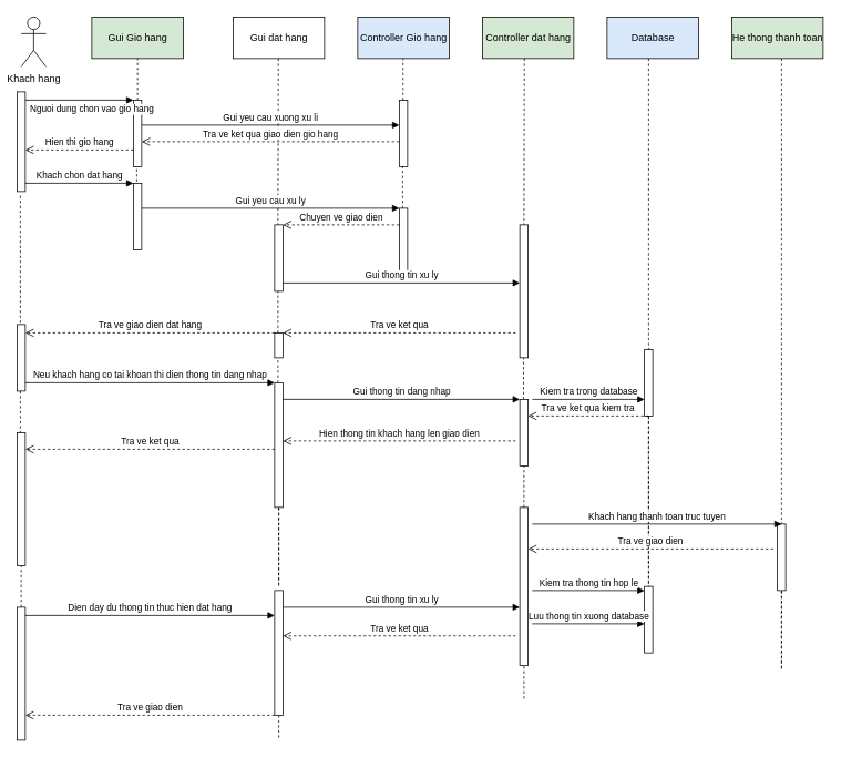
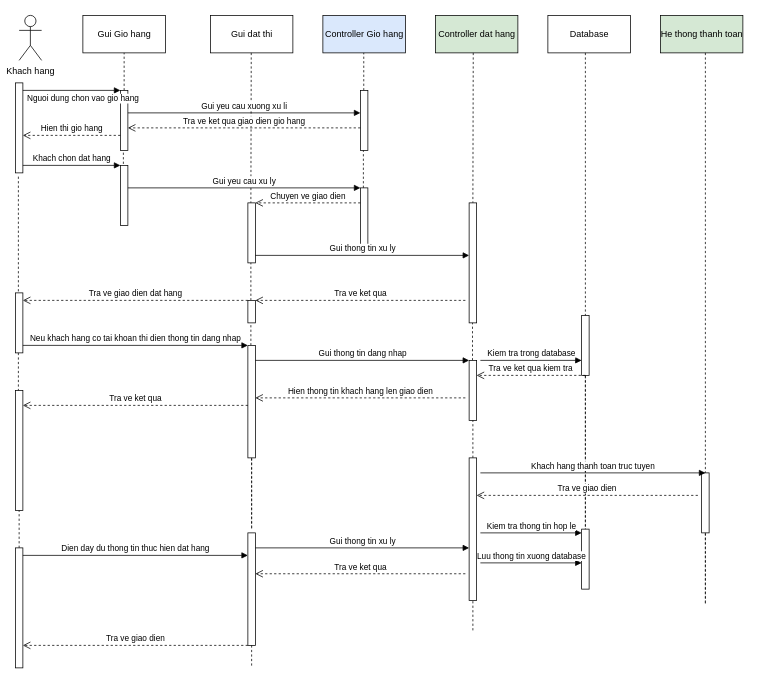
  <mxCell id="0" />
  <mxCell id="1" parent="0" />
  <mxCell id="2" value="Khach hang" style="shape=umlActor;verticalLabelPosition=bottom;labelBackgroundColor=#ffffff;verticalAlign=top;html=1;outlineConnect=0;" parent="1" vertex="1"><mxGeometry x="25" y="20" width="30" height="60" as="geometry" /></mxCell>
- <mxCell id="3" value="Gui Gio hang" style="html=1;fillColor=#d5e8d4;" parent="1" vertex="1"><mxGeometry x="110" y="20" width="110" height="50" as="geometry" /></mxCell>
- <mxCell id="4" value="Gui dat hang" style="html=1;" parent="1" vertex="1"><mxGeometry x="280" y="20" width="110" height="50" as="geometry" /></mxCell>
+ <mxCell id="3" value="Gui Gio hang" style="html=1;" parent="1" vertex="1"><mxGeometry x="110" y="20" width="110" height="50" as="geometry" /></mxCell>
+ <mxCell id="4" value="Gui dat thi" style="html=1;" parent="1" vertex="1"><mxGeometry x="280" y="20" width="110" height="50" as="geometry" /></mxCell>
  <mxCell id="5" value="Controller Gio hang" style="html=1;fillColor=#dae8fc;" parent="1" vertex="1"><mxGeometry x="430" y="20" width="110" height="50" as="geometry" /></mxCell>
  <mxCell id="6" value="Controller dat hang" style="html=1;fillColor=#d5e8d4;" parent="1" vertex="1"><mxGeometry x="580" y="20" width="110" height="50" as="geometry" /></mxCell>
- <mxCell id="7" value="Database" style="html=1;fillColor=#dae8fc;" parent="1" vertex="1"><mxGeometry x="730" y="20" width="110" height="50" as="geometry" /></mxCell>
+ <mxCell id="7" value="Database" style="html=1;" parent="1" vertex="1"><mxGeometry x="730" y="20" width="110" height="50" as="geometry" /></mxCell>
  <mxCell id="8" value="He thong thanh toan" style="html=1;fillColor=#d5e8d4;" parent="1" vertex="1"><mxGeometry x="880" y="20" width="110" height="50" as="geometry" /></mxCell>
  <mxCell id="9" value="" style="html=1;points=[];perimeter=orthogonalPerimeter;" parent="1" vertex="1"><mxGeometry x="20" y="110" width="10" height="120" as="geometry" /></mxCell>
  <mxCell id="10" value="" style="endArrow=none;dashed=1;html=1;" parent="1" edge="1"><mxGeometry width="50" height="50" relative="1" as="geometry"><mxPoint x="165" y="120" as="sourcePoint" /><mxPoint x="165" y="70" as="targetPoint" /></mxGeometry></mxCell>
  <mxCell id="11" value="" style="html=1;points=[];perimeter=orthogonalPerimeter;" parent="1" vertex="1"><mxGeometry x="160" y="120" width="10" height="80" as="geometry" /></mxCell>
  <mxCell id="12" value="" style="endArrow=none;dashed=1;html=1;" parent="1" edge="1"><mxGeometry width="50" height="50" relative="1" as="geometry"><mxPoint x="164" y="230" as="sourcePoint" /><mxPoint x="164" y="200" as="targetPoint" /></mxGeometry></mxCell>
  <mxCell id="13" value="" style="html=1;points=[];perimeter=orthogonalPerimeter;" parent="1" vertex="1"><mxGeometry x="160" y="220" width="10" height="80" as="geometry" /></mxCell>
  <mxCell id="14" value="" style="endArrow=none;dashed=1;html=1;" parent="1" target="15" edge="1"><mxGeometry width="50" height="50" relative="1" as="geometry"><mxPoint x="24" y="235" as="sourcePoint" /><mxPoint x="24" y="345" as="targetPoint" /><Array as="points"><mxPoint x="24" y="235" /></Array></mxGeometry></mxCell>
  <mxCell id="15" value="" style="html=1;points=[];perimeter=orthogonalPerimeter;" parent="1" vertex="1"><mxGeometry x="20" y="390" width="10" height="80" as="geometry" /></mxCell>
  <mxCell id="16" value="" style="endArrow=none;dashed=1;html=1;" parent="1" edge="1"><mxGeometry width="50" height="50" relative="1" as="geometry"><mxPoint x="24" y="470" as="sourcePoint" /><mxPoint x="24" y="530" as="targetPoint" /><Array as="points"><mxPoint x="24" y="470" /></Array></mxGeometry></mxCell>
  <mxCell id="17" value="" style="html=1;points=[];perimeter=orthogonalPerimeter;" parent="1" vertex="1"><mxGeometry x="20" y="520" width="10" height="160" as="geometry" /></mxCell>
  <mxCell id="18" value="" style="endArrow=none;dashed=1;html=1;" parent="1" edge="1"><mxGeometry width="50" height="50" relative="1" as="geometry"><mxPoint x="25" y="730" as="sourcePoint" /><mxPoint x="25" y="680" as="targetPoint" /></mxGeometry></mxCell>
  <mxCell id="19" value="" style="html=1;points=[];perimeter=orthogonalPerimeter;" parent="1" vertex="1"><mxGeometry x="20" y="730" width="10" height="160" as="geometry" /></mxCell>
  <mxCell id="20" value="" style="endArrow=none;dashed=1;html=1;" parent="1" edge="1"><mxGeometry width="50" height="50" relative="1" as="geometry"><mxPoint x="334.5" y="70" as="sourcePoint" /><mxPoint x="334" y="270" as="targetPoint" /><Array as="points"><mxPoint x="334.5" y="70" /></Array></mxGeometry></mxCell>
  <mxCell id="21" value="" style="html=1;points=[];perimeter=orthogonalPerimeter;" parent="1" vertex="1"><mxGeometry x="330" y="270" width="10" height="80" as="geometry" /></mxCell>
  <mxCell id="22" value="" style="endArrow=none;dashed=1;html=1;" parent="1" edge="1"><mxGeometry width="50" height="50" relative="1" as="geometry"><mxPoint x="334" y="400" as="sourcePoint" /><mxPoint x="334" y="350" as="targetPoint" /></mxGeometry></mxCell>
  <mxCell id="23" value="" style="html=1;points=[];perimeter=orthogonalPerimeter;" parent="1" vertex="1"><mxGeometry x="330" y="400" width="10" height="30" as="geometry" /></mxCell>
  <mxCell id="24" value="" style="endArrow=none;dashed=1;html=1;" parent="1" edge="1"><mxGeometry width="50" height="50" relative="1" as="geometry"><mxPoint x="334" y="460" as="sourcePoint" /><mxPoint x="334" y="430" as="targetPoint" /></mxGeometry></mxCell>
  <mxCell id="25" value="" style="html=1;points=[];perimeter=orthogonalPerimeter;" parent="1" vertex="1"><mxGeometry x="330" y="460" width="10" height="150" as="geometry" /></mxCell>
  <mxCell id="26" value="" style="endArrow=none;dashed=1;html=1;" parent="1" edge="1"><mxGeometry width="50" height="50" relative="1" as="geometry"><mxPoint x="335" y="610" as="sourcePoint" /><mxPoint x="335" y="610" as="targetPoint" /><Array as="points"><mxPoint x="335" y="710" /></Array></mxGeometry></mxCell>
  <mxCell id="27" value="" style="html=1;points=[];perimeter=orthogonalPerimeter;" parent="1" vertex="1"><mxGeometry x="330" y="710" width="10" height="150" as="geometry" /></mxCell>
  <mxCell id="28" value="" style="endArrow=none;dashed=1;html=1;" parent="1" edge="1"><mxGeometry width="50" height="50" relative="1" as="geometry"><mxPoint x="335" y="860" as="sourcePoint" /><mxPoint x="335" y="890" as="targetPoint" /></mxGeometry></mxCell>
  <mxCell id="29" value="" style="endArrow=none;dashed=1;html=1;" parent="1" edge="1"><mxGeometry width="50" height="50" relative="1" as="geometry"><mxPoint x="484.5" y="120" as="sourcePoint" /><mxPoint x="484.5" y="70" as="targetPoint" /></mxGeometry></mxCell>
  <mxCell id="30" value="" style="html=1;points=[];perimeter=orthogonalPerimeter;" parent="1" vertex="1"><mxGeometry x="480" y="120" width="10" height="80" as="geometry" /></mxCell>
  <mxCell id="31" value="" style="endArrow=none;dashed=1;html=1;" parent="1" edge="1"><mxGeometry width="50" height="50" relative="1" as="geometry"><mxPoint x="484" y="250" as="sourcePoint" /><mxPoint x="484" y="200" as="targetPoint" /></mxGeometry></mxCell>
  <mxCell id="32" value="" style="html=1;points=[];perimeter=orthogonalPerimeter;" parent="1" vertex="1"><mxGeometry x="480" y="250" width="10" height="80" as="geometry" /></mxCell>
  <mxCell id="33" value="" style="endArrow=none;dashed=1;html=1;" parent="1" edge="1"><mxGeometry width="50" height="50" relative="1" as="geometry"><mxPoint x="630.5" y="70" as="sourcePoint" /><mxPoint x="630" y="270" as="targetPoint" /><Array as="points"><mxPoint x="630.5" y="70" /></Array></mxGeometry></mxCell>
  <mxCell id="34" value="" style="html=1;points=[];perimeter=orthogonalPerimeter;" parent="1" vertex="1"><mxGeometry x="625" y="270" width="10" height="160" as="geometry" /></mxCell>
  <mxCell id="35" value="" style="endArrow=none;dashed=1;html=1;" parent="1" edge="1"><mxGeometry width="50" height="50" relative="1" as="geometry"><mxPoint x="629.5" y="480" as="sourcePoint" /><mxPoint x="629.5" y="430" as="targetPoint" /></mxGeometry></mxCell>
  <mxCell id="36" value="" style="html=1;points=[];perimeter=orthogonalPerimeter;" parent="1" vertex="1"><mxGeometry x="625" y="480" width="10" height="80" as="geometry" /></mxCell>
  <mxCell id="37" value="" style="endArrow=none;dashed=1;html=1;" parent="1" edge="1"><mxGeometry width="50" height="50" relative="1" as="geometry"><mxPoint x="630" y="610" as="sourcePoint" /><mxPoint x="630" y="560" as="targetPoint" /></mxGeometry></mxCell>
  <mxCell id="38" value="" style="html=1;points=[];perimeter=orthogonalPerimeter;" parent="1" vertex="1"><mxGeometry x="625" y="610" width="10" height="190" as="geometry" /></mxCell>
  <mxCell id="39" value="" style="endArrow=none;dashed=1;html=1;" parent="1" edge="1"><mxGeometry width="50" height="50" relative="1" as="geometry"><mxPoint x="630" y="840" as="sourcePoint" /><mxPoint x="630" y="800" as="targetPoint" /></mxGeometry></mxCell>
  <mxCell id="40" value="" style="endArrow=none;dashed=1;html=1;" parent="1" edge="1"><mxGeometry width="50" height="50" relative="1" as="geometry"><mxPoint x="780" y="70" as="sourcePoint" /><mxPoint x="780" y="430" as="targetPoint" /><Array as="points"><mxPoint x="780" y="70" /></Array></mxGeometry></mxCell>
  <mxCell id="41" value="" style="html=1;points=[];perimeter=orthogonalPerimeter;" parent="1" vertex="1"><mxGeometry x="775" y="420" width="10" height="80" as="geometry" /></mxCell>
  <mxCell id="42" value="" style="endArrow=none;dashed=1;html=1;" parent="1" edge="1"><mxGeometry width="50" height="50" relative="1" as="geometry"><mxPoint x="780" y="500" as="sourcePoint" /><mxPoint x="780" y="500" as="targetPoint" /><Array as="points"><mxPoint x="780" y="720" /></Array></mxGeometry></mxCell>
  <mxCell id="43" value="" style="html=1;points=[];perimeter=orthogonalPerimeter;" parent="1" vertex="1"><mxGeometry x="775" y="705" width="10" height="80" as="geometry" /></mxCell>
  <mxCell id="44" value="" style="endArrow=none;dashed=1;html=1;" parent="1" edge="1"><mxGeometry width="50" height="50" relative="1" as="geometry"><mxPoint x="940" y="70" as="sourcePoint" /><mxPoint x="940" y="630" as="targetPoint" /><Array as="points"><mxPoint x="940" y="70" /></Array></mxGeometry></mxCell>
  <mxCell id="45" value="" style="html=1;points=[];perimeter=orthogonalPerimeter;" parent="1" vertex="1"><mxGeometry x="935" y="630" width="10" height="80" as="geometry" /></mxCell>
  <mxCell id="46" value="" style="endArrow=none;dashed=1;html=1;" parent="1" edge="1"><mxGeometry width="50" height="50" relative="1" as="geometry"><mxPoint x="940" y="710" as="sourcePoint" /><mxPoint x="940" y="710" as="targetPoint" /><Array as="points"><mxPoint x="940" y="810" /></Array></mxGeometry></mxCell>
  <mxCell id="47" value="Nguoi dung chon vao gio hang" style="html=1;verticalAlign=bottom;endArrow=block;entryX=0;entryY=0;entryDx=0;entryDy=0;entryPerimeter=0;" parent="1" target="11" edge="1"><mxGeometry x="0.231" y="-20" width="80" relative="1" as="geometry"><mxPoint x="30" y="120" as="sourcePoint" /><mxPoint x="110" y="120" as="targetPoint" /><mxPoint as="offset" /></mxGeometry></mxCell>
  <mxCell id="48" value="Hien thi gio hang" style="html=1;verticalAlign=bottom;endArrow=open;dashed=1;endSize=8;" parent="1" target="9" edge="1"><mxGeometry relative="1" as="geometry"><mxPoint x="160" y="180" as="sourcePoint" /><mxPoint x="80" y="180" as="targetPoint" /></mxGeometry></mxCell>
  <mxCell id="49" value="Gui yeu cau xuong xu li" style="html=1;verticalAlign=bottom;endArrow=block;" parent="1" target="30" edge="1"><mxGeometry width="80" relative="1" as="geometry"><mxPoint x="170" y="150" as="sourcePoint" /><mxPoint x="250" y="150" as="targetPoint" /></mxGeometry></mxCell>
  <mxCell id="50" value="Tra ve ket qua giao dien gio hang" style="html=1;verticalAlign=bottom;endArrow=open;dashed=1;endSize=8;" parent="1" target="11" edge="1"><mxGeometry relative="1" as="geometry"><mxPoint x="480" y="170" as="sourcePoint" /><mxPoint x="400" y="170" as="targetPoint" /></mxGeometry></mxCell>
  <mxCell id="51" value="Khach chon dat hang" style="html=1;verticalAlign=bottom;endArrow=block;" parent="1" edge="1"><mxGeometry width="80" relative="1" as="geometry"><mxPoint x="30" y="220" as="sourcePoint" /><mxPoint x="160" y="220" as="targetPoint" /></mxGeometry></mxCell>
  <mxCell id="52" value="Gui yeu cau xu ly" style="html=1;verticalAlign=bottom;endArrow=block;" parent="1" edge="1"><mxGeometry width="80" relative="1" as="geometry"><mxPoint x="170" y="250" as="sourcePoint" /><mxPoint x="480" y="250" as="targetPoint" /></mxGeometry></mxCell>
  <mxCell id="53" value="Chuyen ve giao dien" style="html=1;verticalAlign=bottom;endArrow=open;dashed=1;endSize=8;" parent="1" target="21" edge="1"><mxGeometry relative="1" as="geometry"><mxPoint x="480" y="270" as="sourcePoint" /><mxPoint x="400" y="270" as="targetPoint" /></mxGeometry></mxCell>
  <mxCell id="54" value="Gui thong tin xu ly" style="html=1;verticalAlign=bottom;endArrow=block;" parent="1" target="34" edge="1"><mxGeometry width="80" relative="1" as="geometry"><mxPoint x="340" y="340" as="sourcePoint" /><mxPoint x="420" y="340" as="targetPoint" /></mxGeometry></mxCell>
  <mxCell id="55" value="Tra ve ket qua" style="html=1;verticalAlign=bottom;endArrow=open;dashed=1;endSize=8;" parent="1" target="23" edge="1"><mxGeometry relative="1" as="geometry"><mxPoint x="620" y="400" as="sourcePoint" /><mxPoint x="540" y="400" as="targetPoint" /></mxGeometry></mxCell>
  <mxCell id="56" value="Tra ve giao dien dat hang" style="html=1;verticalAlign=bottom;endArrow=open;dashed=1;endSize=8;" parent="1" target="15" edge="1"><mxGeometry relative="1" as="geometry"><mxPoint x="330" y="400" as="sourcePoint" /><mxPoint x="250" y="400" as="targetPoint" /></mxGeometry></mxCell>
  <mxCell id="57" value="Neu khach hang co tai khoan thi dien thong tin dang nhap" style="html=1;verticalAlign=bottom;endArrow=block;" parent="1" edge="1"><mxGeometry width="80" relative="1" as="geometry"><mxPoint x="30" y="460" as="sourcePoint" /><mxPoint x="330" y="460" as="targetPoint" /></mxGeometry></mxCell>
  <mxCell id="58" value="Gui thong tin dang nhap" style="html=1;verticalAlign=bottom;endArrow=block;" parent="1" target="36" edge="1"><mxGeometry width="80" relative="1" as="geometry"><mxPoint x="340" y="480" as="sourcePoint" /><mxPoint x="420" y="480" as="targetPoint" /></mxGeometry></mxCell>
  <mxCell id="59" value="Kiem tra trong database" style="html=1;verticalAlign=bottom;endArrow=block;" parent="1" target="41" edge="1"><mxGeometry width="80" relative="1" as="geometry"><mxPoint x="640" y="480" as="sourcePoint" /><mxPoint x="720" y="480" as="targetPoint" /></mxGeometry></mxCell>
  <mxCell id="60" value="Tra ve ket qua kiem tra" style="html=1;verticalAlign=bottom;endArrow=open;dashed=1;endSize=8;" parent="1" target="36" edge="1"><mxGeometry relative="1" as="geometry"><mxPoint x="780" y="500" as="sourcePoint" /><mxPoint x="700" y="500" as="targetPoint" /></mxGeometry></mxCell>
  <mxCell id="61" value="Hien thong tin khach hang len giao dien" style="html=1;verticalAlign=bottom;endArrow=open;dashed=1;endSize=8;" parent="1" target="25" edge="1"><mxGeometry relative="1" as="geometry"><mxPoint x="620" y="530" as="sourcePoint" /><mxPoint x="540" y="530" as="targetPoint" /></mxGeometry></mxCell>
  <mxCell id="62" value="Tra ve ket qua" style="html=1;verticalAlign=bottom;endArrow=open;dashed=1;endSize=8;" parent="1" target="17" edge="1"><mxGeometry relative="1" as="geometry"><mxPoint x="330" y="540" as="sourcePoint" /><mxPoint x="250" y="540" as="targetPoint" /></mxGeometry></mxCell>
  <mxCell id="63" value="Dien day du thong tin thuc hien dat hang" style="html=1;verticalAlign=bottom;endArrow=block;" parent="1" target="27" edge="1"><mxGeometry width="80" relative="1" as="geometry"><mxPoint x="30" y="740" as="sourcePoint" /><mxPoint x="110" y="740" as="targetPoint" /></mxGeometry></mxCell>
  <mxCell id="64" value="Tra ve giao dien" style="html=1;verticalAlign=bottom;endArrow=open;dashed=1;endSize=8;" parent="1" target="19" edge="1"><mxGeometry relative="1" as="geometry"><mxPoint x="330" y="860" as="sourcePoint" /><mxPoint x="250" y="860" as="targetPoint" /></mxGeometry></mxCell>
  <mxCell id="65" value="Gui thong tin xu ly" style="html=1;verticalAlign=bottom;endArrow=block;" parent="1" target="38" edge="1"><mxGeometry width="80" relative="1" as="geometry"><mxPoint x="340" y="730" as="sourcePoint" /><mxPoint x="420" y="730" as="targetPoint" /></mxGeometry></mxCell>
  <mxCell id="66" value="Tra ve ket qua" style="html=1;verticalAlign=bottom;endArrow=open;dashed=1;endSize=8;" parent="1" target="27" edge="1"><mxGeometry relative="1" as="geometry"><mxPoint x="620" y="764.5" as="sourcePoint" /><mxPoint x="540" y="764.5" as="targetPoint" /></mxGeometry></mxCell>
  <mxCell id="67" value="Khach hang thanh toan truc tuyen" style="html=1;verticalAlign=bottom;endArrow=block;" parent="1" edge="1"><mxGeometry width="80" relative="1" as="geometry"><mxPoint x="640" y="630" as="sourcePoint" /><mxPoint x="940" y="630" as="targetPoint" /></mxGeometry></mxCell>
  <mxCell id="68" value="Tra ve giao dien" style="html=1;verticalAlign=bottom;endArrow=open;dashed=1;endSize=8;" parent="1" target="38" edge="1"><mxGeometry relative="1" as="geometry"><mxPoint x="930" y="660" as="sourcePoint" /><mxPoint x="850" y="660" as="targetPoint" /></mxGeometry></mxCell>
  <mxCell id="69" value="Kiem tra thong tin hop le" style="html=1;verticalAlign=bottom;endArrow=block;" parent="1" target="43" edge="1"><mxGeometry width="80" relative="1" as="geometry"><mxPoint x="640" y="710" as="sourcePoint" /><mxPoint x="720" y="710" as="targetPoint" /></mxGeometry></mxCell>
  <mxCell id="70" value="Luu thong tin xuong database" style="html=1;verticalAlign=bottom;endArrow=block;" parent="1" target="43" edge="1"><mxGeometry width="80" relative="1" as="geometry"><mxPoint x="640" y="750" as="sourcePoint" /><mxPoint x="720" y="750" as="targetPoint" /></mxGeometry></mxCell>
